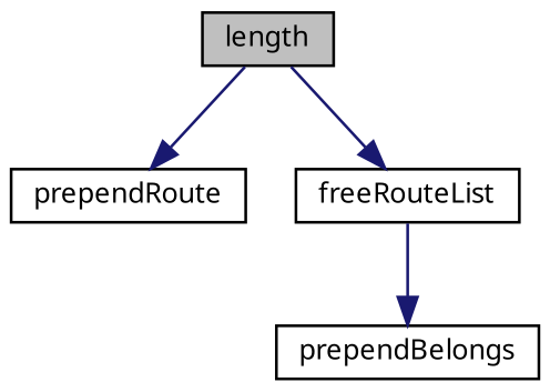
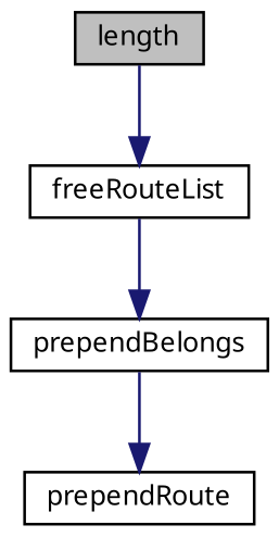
  digraph {
    rankdir=TB
    node [color=black fillcolor=white fontname=Verdana fontsize=10 shape=record style=filled]
    edge [color=midnightblue fontname=Verdana fontsize=10 labelfontname=Verdana labelfontsize=10 style=solid]
    n1 [fillcolor=grey75 fontcolor=black height=0.2 label=length width=0.4]
    n2 [height=0.2 label=prependRoute width=0.4]
    n3 [height=0.2 label=freeRouteList width=0.4]
    n4 [height=0.2 label=prependBelongs width=0.4]
-   n1 -> n2
+   n4 -> n2
    n1 -> n3
    n3 -> n4
  }
